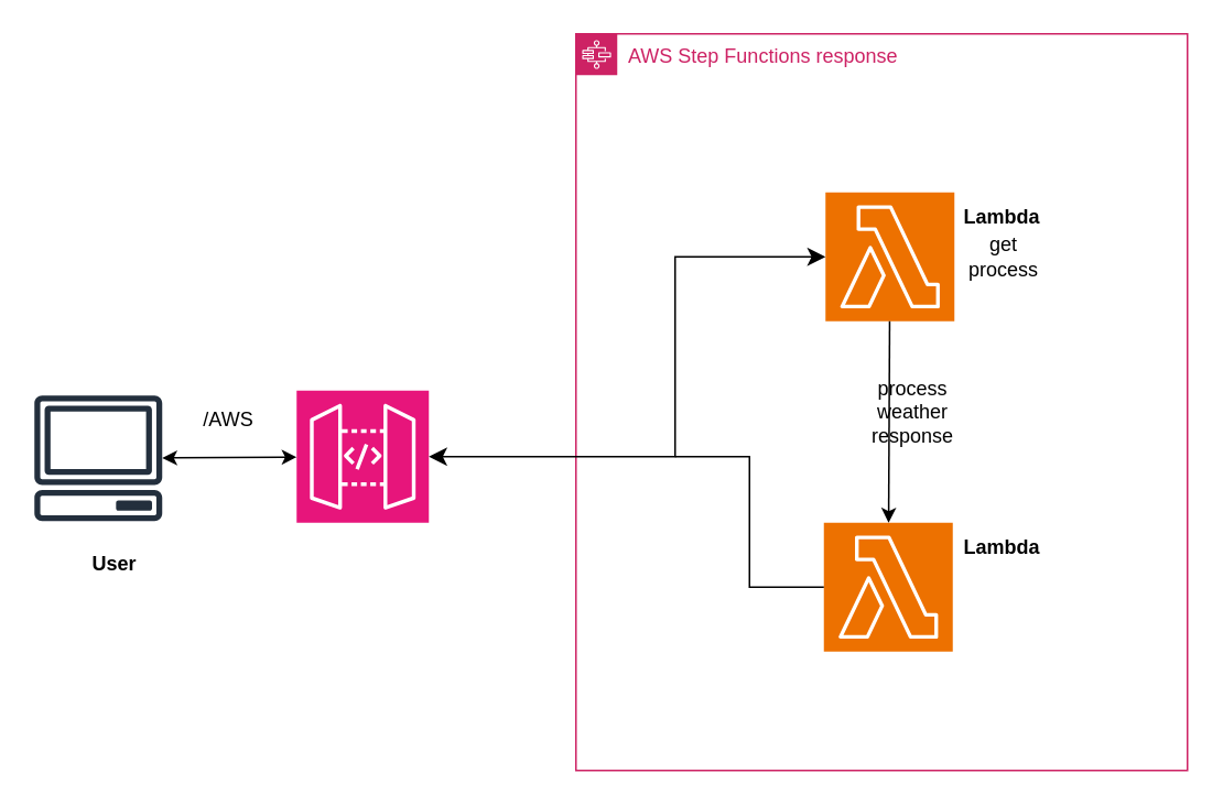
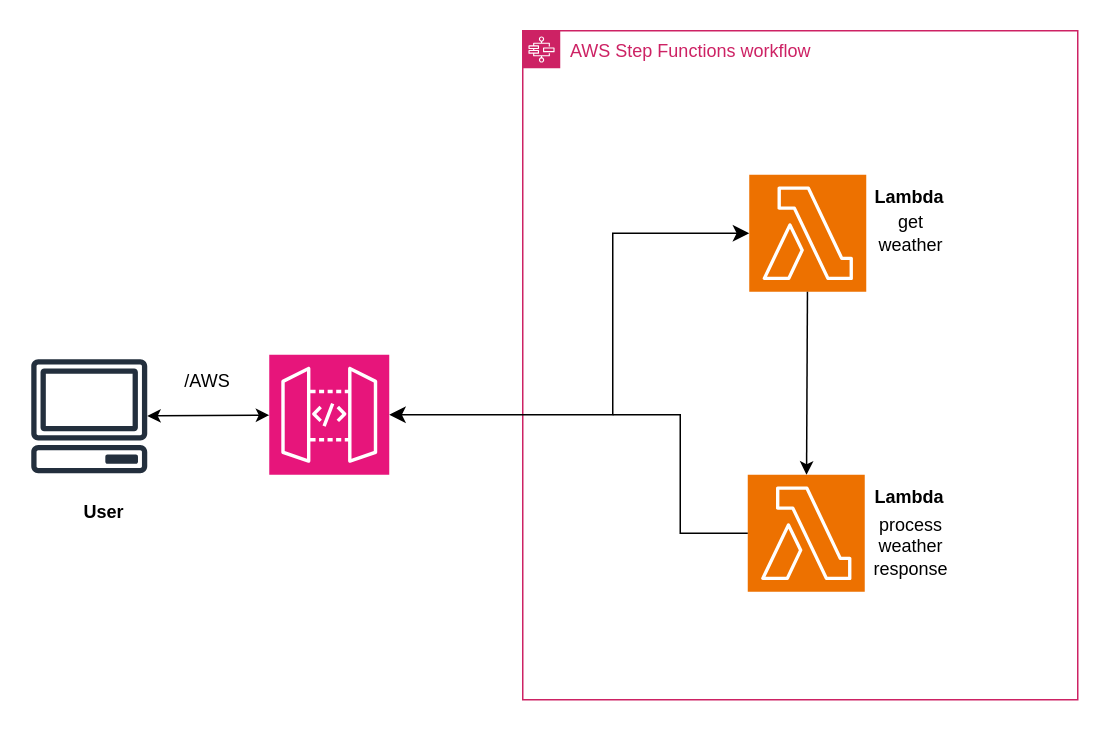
  <mxCell id="0" />
  <mxCell id="1" parent="0" />
- <mxCell id="2" value="AWS Step Functions response" style="points=[[0,0],[0.25,0],[0.5,0],[0.75,0],[1,0],[1,0.25],[1,0.5],[1,0.75],[1,1],[0.75,1],[0.5,1],[0.25,1],[0,1],[0,0.75],[0,0.5],[0,0.25]];outlineConnect=0;gradientColor=none;html=1;whiteSpace=wrap;fontSize=12;fontStyle=0;container=1;pointerEvents=0;collapsible=0;recursiveResize=0;shape=mxgraph.aws4.group;grIcon=mxgraph.aws4.group_aws_step_functions_workflow;strokeColor=#CD2264;fillColor=none;verticalAlign=top;align=left;spacingLeft=30;fontColor=#CD2264;dashed=0;" vertex="1" parent="1"><mxGeometry x="348" y="20" width="370" height="446" as="geometry" /></mxCell>
+ <mxCell id="2" value="AWS Step Functions workflow" style="points=[[0,0],[0.25,0],[0.5,0],[0.75,0],[1,0],[1,0.25],[1,0.5],[1,0.75],[1,1],[0.75,1],[0.5,1],[0.25,1],[0,1],[0,0.75],[0,0.5],[0,0.25]];outlineConnect=0;gradientColor=none;html=1;whiteSpace=wrap;fontSize=12;fontStyle=0;container=1;pointerEvents=0;collapsible=0;recursiveResize=0;shape=mxgraph.aws4.group;grIcon=mxgraph.aws4.group_aws_step_functions_workflow;strokeColor=#CD2264;fillColor=none;verticalAlign=top;align=left;spacingLeft=30;fontColor=#CD2264;dashed=0;" vertex="1" parent="1"><mxGeometry x="348" y="20" width="370" height="446" as="geometry" /></mxCell>
  <mxCell id="3" value="" style="sketch=0;points=[[0,0,0],[0.25,0,0],[0.5,0,0],[0.75,0,0],[1,0,0],[0,1,0],[0.25,1,0],[0.5,1,0],[0.75,1,0],[1,1,0],[0,0.25,0],[0,0.5,0],[0,0.75,0],[1,0.25,0],[1,0.5,0],[1,0.75,0]];outlineConnect=0;fontColor=#232F3E;fillColor=#ED7100;strokeColor=#ffffff;dashed=0;verticalLabelPosition=bottom;verticalAlign=top;align=center;html=1;fontSize=12;fontStyle=0;aspect=fixed;shape=mxgraph.aws4.resourceIcon;resIcon=mxgraph.aws4.lambda;" vertex="1" parent="2"><mxGeometry x="151" y="96" width="78" height="78" as="geometry" /></mxCell>
  <mxCell id="4" value="" style="sketch=0;points=[[0,0,0],[0.25,0,0],[0.5,0,0],[0.75,0,0],[1,0,0],[0,1,0],[0.25,1,0],[0.5,1,0],[0.75,1,0],[1,1,0],[0,0.25,0],[0,0.5,0],[0,0.75,0],[1,0.25,0],[1,0.5,0],[1,0.75,0]];outlineConnect=0;fontColor=#232F3E;fillColor=#ED7100;strokeColor=#ffffff;dashed=0;verticalLabelPosition=bottom;verticalAlign=top;align=center;html=1;fontSize=12;fontStyle=0;aspect=fixed;shape=mxgraph.aws4.resourceIcon;resIcon=mxgraph.aws4.lambda;" vertex="1" parent="2"><mxGeometry x="150" y="296" width="78" height="78" as="geometry" /></mxCell>
  <mxCell id="5" value="" style="endArrow=classic;html=1;rounded=0;" edge="1" parent="2" source="3" target="4"><mxGeometry width="50" height="50" relative="1" as="geometry"><mxPoint x="30" y="366" as="sourcePoint" /><mxPoint x="80" y="316" as="targetPoint" /></mxGeometry></mxCell>
- <mxCell id="6" value="get process" style="text;strokeColor=none;align=center;fillColor=none;html=1;verticalAlign=middle;whiteSpace=wrap;rounded=0;" vertex="1" parent="2"><mxGeometry x="229" y="120" width="60" height="30" as="geometry" /></mxCell>
+ <mxCell id="6" value="get weather" style="text;strokeColor=none;align=center;fillColor=none;html=1;verticalAlign=middle;whiteSpace=wrap;rounded=0;" vertex="1" parent="2"><mxGeometry x="229" y="120" width="60" height="30" as="geometry" /></mxCell>
  <mxCell id="7" value="Lambda" style="text;strokeColor=none;align=center;fillColor=none;html=1;verticalAlign=middle;whiteSpace=wrap;rounded=0;fontStyle=1" vertex="1" parent="2"><mxGeometry x="228" y="96" width="60" height="30" as="geometry" /></mxCell>
  <mxCell id="8" value="Lambda" style="text;strokeColor=none;align=center;fillColor=none;html=1;verticalAlign=middle;whiteSpace=wrap;rounded=0;fontStyle=1" vertex="1" parent="2"><mxGeometry x="228" y="296" width="60" height="30" as="geometry" /></mxCell>
- <mxCell id="9" value="process weather response" style="text;strokeColor=none;align=center;fillColor=none;html=1;verticalAlign=middle;whiteSpace=wrap;rounded=0;" vertex="1" parent="2"><mxGeometry x="174" y="214" width="60" height="30" as="geometry" /></mxCell>
+ <mxCell id="9" value="process weather response" style="text;strokeColor=none;align=center;fillColor=none;html=1;verticalAlign=middle;whiteSpace=wrap;rounded=0;" vertex="1" parent="2"><mxGeometry x="229" y="329" width="60" height="30" as="geometry" /></mxCell>
  <mxCell id="10" value="" style="sketch=0;points=[[0,0,0],[0.25,0,0],[0.5,0,0],[0.75,0,0],[1,0,0],[0,1,0],[0.25,1,0],[0.5,1,0],[0.75,1,0],[1,1,0],[0,0.25,0],[0,0.5,0],[0,0.75,0],[1,0.25,0],[1,0.5,0],[1,0.75,0]];outlineConnect=0;fontColor=#232F3E;fillColor=#E7157B;strokeColor=#ffffff;dashed=0;verticalLabelPosition=bottom;verticalAlign=top;align=center;html=1;fontSize=12;fontStyle=0;aspect=fixed;shape=mxgraph.aws4.resourceIcon;resIcon=mxgraph.aws4.api_gateway;" vertex="1" parent="1"><mxGeometry x="179" y="236" width="80" height="80" as="geometry" /></mxCell>
  <mxCell id="11" value="" style="endArrow=classic;html=1;rounded=0;startArrow=classic;startFill=1;" edge="1" parent="1" source="14" target="10"><mxGeometry width="50" height="50" relative="1" as="geometry"><mxPoint x="98.875" y="275.145" as="sourcePoint" /><mxPoint x="428" y="336" as="targetPoint" /></mxGeometry></mxCell>
  <mxCell id="12" value="" style="edgeStyle=elbowEdgeStyle;elbow=horizontal;endArrow=classic;html=1;curved=0;rounded=0;endSize=8;startSize=8;exitX=1;exitY=0.5;exitDx=0;exitDy=0;exitPerimeter=0;startArrow=classic;startFill=1;" edge="1" parent="1" source="10" target="3"><mxGeometry width="50" height="50" relative="1" as="geometry"><mxPoint x="388" y="256" as="sourcePoint" /><mxPoint x="438" y="206" as="targetPoint" /><Array as="points"><mxPoint x="408" y="216" /></Array></mxGeometry></mxCell>
  <mxCell id="13" value="" style="edgeStyle=elbowEdgeStyle;elbow=horizontal;endArrow=none;html=1;curved=0;rounded=0;endSize=8;startSize=8;endFill=0;" edge="1" parent="1" target="4"><mxGeometry width="50" height="50" relative="1" as="geometry"><mxPoint x="408" y="276" as="sourcePoint" /><mxPoint x="428" y="336" as="targetPoint" /></mxGeometry></mxCell>
  <mxCell id="14" value="" style="sketch=0;outlineConnect=0;fontColor=#232F3E;gradientColor=none;fillColor=#232F3D;strokeColor=none;dashed=0;verticalLabelPosition=bottom;verticalAlign=top;align=center;html=1;fontSize=12;fontStyle=0;aspect=fixed;pointerEvents=1;shape=mxgraph.aws4.client;" vertex="1" parent="1"><mxGeometry x="20" y="239" width="78" height="76" as="geometry" /></mxCell>
  <mxCell id="15" value="User" style="text;strokeColor=none;align=center;fillColor=none;html=1;verticalAlign=middle;whiteSpace=wrap;rounded=0;fontStyle=1" vertex="1" parent="1"><mxGeometry x="39" y="326" width="60" height="30" as="geometry" /></mxCell>
  <mxCell id="16" value="/AWS" style="text;strokeColor=none;align=center;fillColor=none;html=1;verticalAlign=middle;whiteSpace=wrap;rounded=0;" vertex="1" parent="1"><mxGeometry x="108" y="239" width="60" height="30" as="geometry" /></mxCell>
